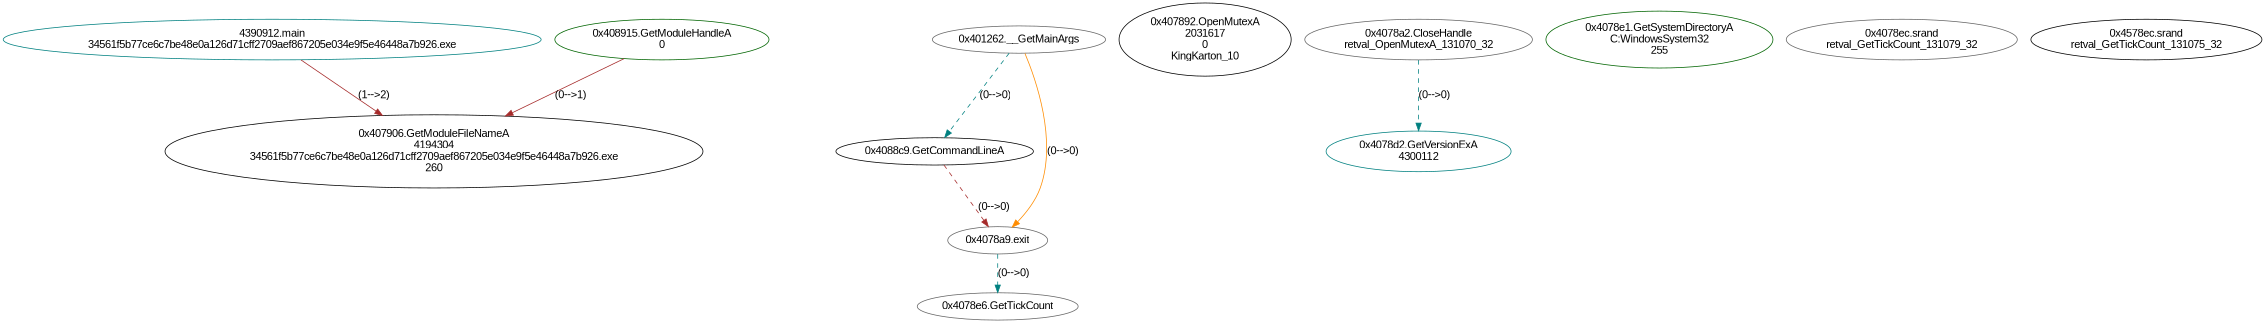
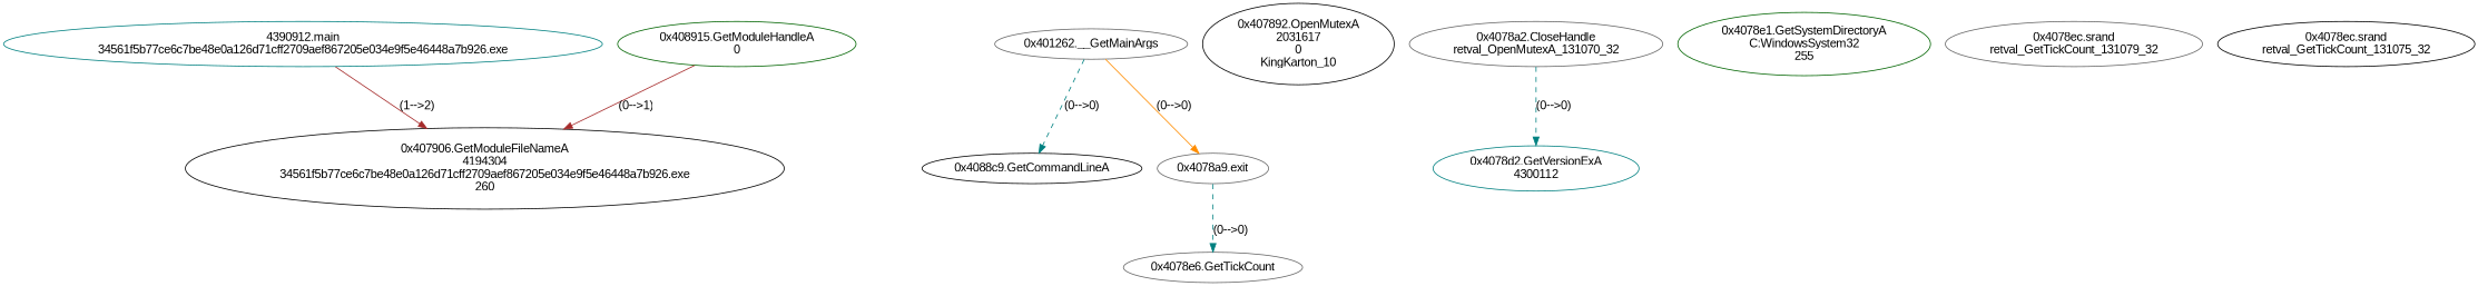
  digraph {
    fontname="Liberation Sans"
    node [color=gray40 fontname="Liberation Sans"]
    edge [color=brown fontname="Liberation Sans" style=dashed]
    n1 [color=teal label="4390912.main\n34561f5b77ce6c7be48e0a126d71cff2709aef867205e034e9f5e46448a7b926.exe"]
    n2 [color=black label="0x407906.GetModuleFileNameA\n4194304\n34561f5b77ce6c7be48e0a126d71cff2709aef867205e034e9f5e46448a7b926.exe\n260"]
    n3 [label="0x401262.__GetMainArgs\n"]
    n4 [color=black label="0x4088c9.GetCommandLineA\n"]
    n5 [label="0x4078a9.exit\n"]
    n6 [label="0x4078e6.GetTickCount\n"]
    n7 [color=darkgreen label="0x408915.GetModuleHandleA\n0"]
    n8 [color=black label="0x407892.OpenMutexA\n2031617\n0\nKingKarton_10"]
    n9 [label="0x4078a2.CloseHandle\nretval_OpenMutexA_131070_32"]
    n10 [color=teal label="0x4078d2.GetVersionExA\n4300112"]
    n11 [color=darkgreen label="0x4078e1.GetSystemDirectoryA\nC:\Windows\System32\n255"]
    n12 [label="0x4078ec.srand\nretval_GetTickCount_131079_32"]
-   n13 [color=black label="0x4578ec.srand\nretval_GetTickCount_131075_32"]
+   n13 [color=black label="0x4078ec.srand\nretval_GetTickCount_131075_32"]
    n1 -> n2 [label="(1-->2)" style=solid]
    n3 -> n4 [color=teal label="(0-->0)"]
    n3 -> n5 [color=darkorange label="(0-->0)" style=solid]
-   n4 -> n5 [label="(0-->0)"]
    n5 -> n6 [color=teal label="(0-->0)"]
    n7 -> n2 [label="(0-->1)" style=solid]
    n9 -> n10 [color=teal label="(0-->0)"]
  }
